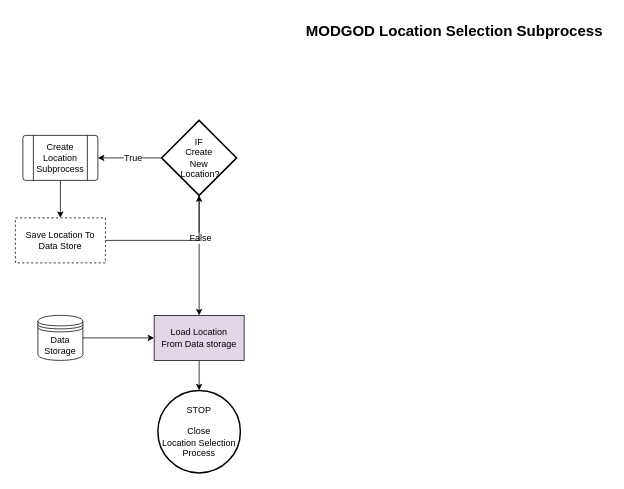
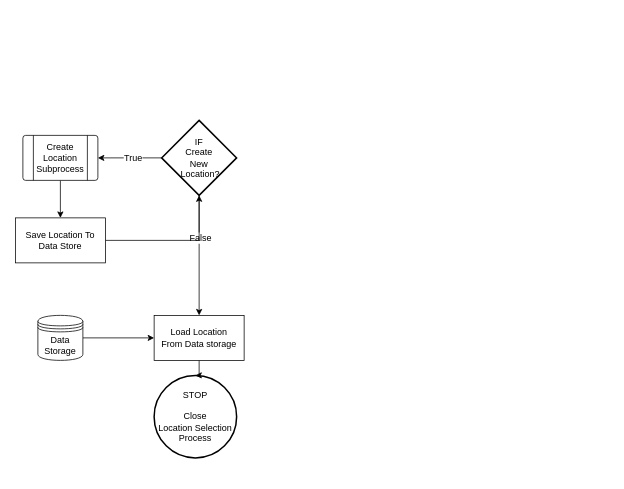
  <mxCell id="0" />
  <mxCell id="1" parent="0" />
- <mxCell id="2" value="&lt;b&gt;&lt;font style=&quot;font-size: 20px;&quot;&gt;MODGOD Location Selection Subprocess&lt;/font&gt;&lt;/b&gt;" style="text;html=1;align=center;verticalAlign=middle;resizable=0;points=[];autosize=1;strokeColor=none;fillColor=none;" vertex="1" parent="1"><mxGeometry x="400" y="20" width="410" height="40" as="geometry" /></mxCell>
- <mxCell id="3" value="STOP&lt;br&gt;&lt;br&gt;Close&lt;br&gt;Location Selection&lt;br&gt;Process" style="strokeWidth=2;html=1;shape=mxgraph.flowchart.start_2;whiteSpace=wrap;" vertex="1" parent="1"><mxGeometry x="210" y="520" width="110" height="110" as="geometry" /></mxCell>
+ <mxCell id="3" value="STOP&lt;br&gt;&lt;br&gt;Close&lt;br&gt;Location Selection&lt;br&gt;Process" style="strokeWidth=2;html=1;shape=mxgraph.flowchart.start_2;whiteSpace=wrap;" vertex="1" parent="1"><mxGeometry x="205" y="500" width="110" height="110" as="geometry" /></mxCell>
  <mxCell id="4" style="edgeStyle=orthogonalEdgeStyle;rounded=0;orthogonalLoop=1;jettySize=auto;html=1;exitX=0.5;exitY=1;exitDx=0;exitDy=0;exitPerimeter=0;fontSize=12;entryX=0.5;entryY=0;entryDx=0;entryDy=0;" edge="1" parent="1" source="8" target="10"><mxGeometry relative="1" as="geometry"><mxPoint x="255" y="290" as="targetPoint" /></mxGeometry></mxCell>
  <mxCell id="5" value="False" style="edgeLabel;html=1;align=center;verticalAlign=middle;resizable=0;points=[];fontSize=12;" vertex="1" connectable="0" parent="4"><mxGeometry x="-0.298" y="1" relative="1" as="geometry"><mxPoint as="offset" /></mxGeometry></mxCell>
  <mxCell id="6" style="edgeStyle=orthogonalEdgeStyle;rounded=0;orthogonalLoop=1;jettySize=auto;html=1;exitX=0;exitY=0.5;exitDx=0;exitDy=0;exitPerimeter=0;entryX=1;entryY=0.5;entryDx=0;entryDy=0;fontSize=12;" edge="1" parent="1" source="8" target="14"><mxGeometry relative="1" as="geometry" /></mxCell>
  <mxCell id="7" value="True" style="edgeLabel;html=1;align=center;verticalAlign=middle;resizable=0;points=[];fontSize=12;" vertex="1" connectable="0" parent="6"><mxGeometry x="-0.093" relative="1" as="geometry"><mxPoint as="offset" /></mxGeometry></mxCell>
  <mxCell id="8" value="IF&lt;br&gt;Create&lt;br&gt;New&lt;br&gt;&amp;nbsp;Location?" style="strokeWidth=2;html=1;shape=mxgraph.flowchart.decision;whiteSpace=wrap;" vertex="1" parent="1"><mxGeometry x="215" y="160" width="100" height="100" as="geometry" /></mxCell>
  <mxCell id="9" style="edgeStyle=orthogonalEdgeStyle;rounded=0;orthogonalLoop=1;jettySize=auto;html=1;exitX=0.5;exitY=1;exitDx=0;exitDy=0;fontSize=12;" edge="1" parent="1" source="10" target="3"><mxGeometry relative="1" as="geometry" /></mxCell>
- <mxCell id="10" value="Load Location&lt;br&gt;From Data storage" style="rounded=0;whiteSpace=wrap;html=1;fontSize=12;fillColor=#e1d5e7;" vertex="1" parent="1"><mxGeometry x="205" y="420" width="120" height="60" as="geometry" /></mxCell>
+ <mxCell id="10" value="Load Location&lt;br&gt;From Data storage" style="rounded=0;whiteSpace=wrap;html=1;fontSize=12;" vertex="1" parent="1"><mxGeometry x="205" y="420" width="120" height="60" as="geometry" /></mxCell>
  <mxCell id="11" style="edgeStyle=orthogonalEdgeStyle;rounded=0;orthogonalLoop=1;jettySize=auto;html=1;exitX=1;exitY=0.5;exitDx=0;exitDy=0;entryX=0;entryY=0.5;entryDx=0;entryDy=0;fontSize=12;" edge="1" parent="1" source="12" target="10"><mxGeometry relative="1" as="geometry" /></mxCell>
  <mxCell id="12" value="Data&lt;br&gt;Storage" style="shape=datastore;whiteSpace=wrap;html=1;fontSize=12;" vertex="1" parent="1"><mxGeometry x="50" y="420" width="60" height="60" as="geometry" /></mxCell>
  <mxCell id="13" style="edgeStyle=orthogonalEdgeStyle;rounded=0;orthogonalLoop=1;jettySize=auto;html=1;exitX=0.5;exitY=1;exitDx=0;exitDy=0;fontSize=12;" edge="1" parent="1" source="14" target="16"><mxGeometry relative="1" as="geometry" /></mxCell>
  <mxCell id="14" value="Create Location&lt;br&gt;Subprocess" style="verticalLabelPosition=middle;verticalAlign=middle;html=1;shape=process;whiteSpace=wrap;rounded=1;size=0.14;arcSize=6;fontSize=12;labelPosition=center;align=center;" vertex="1" parent="1"><mxGeometry x="30" y="180" width="100" height="60" as="geometry" /></mxCell>
  <mxCell id="15" style="edgeStyle=orthogonalEdgeStyle;rounded=0;orthogonalLoop=1;jettySize=auto;html=1;fontSize=12;" edge="1" parent="1" source="16" target="8"><mxGeometry relative="1" as="geometry" /></mxCell>
- <mxCell id="16" value="Save Location To&lt;br&gt;Data Store" style="rounded=0;whiteSpace=wrap;html=1;fontSize=12;dashed=1;" vertex="1" parent="1"><mxGeometry x="20" y="290" width="120" height="60" as="geometry" /></mxCell>
+ <mxCell id="16" value="Save Location To&lt;br&gt;Data Store" style="rounded=0;whiteSpace=wrap;html=1;fontSize=12;" vertex="1" parent="1"><mxGeometry x="20" y="290" width="120" height="60" as="geometry" /></mxCell>
